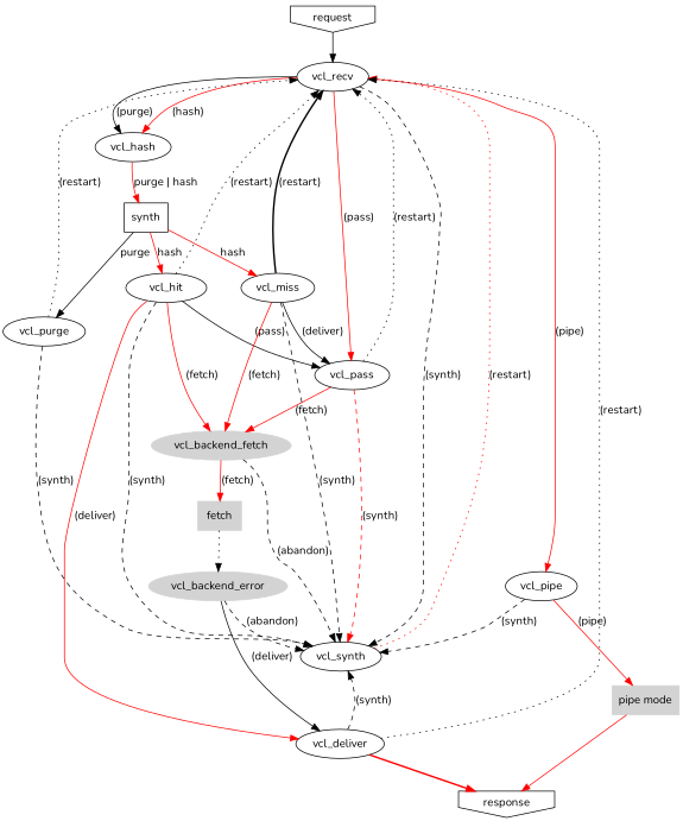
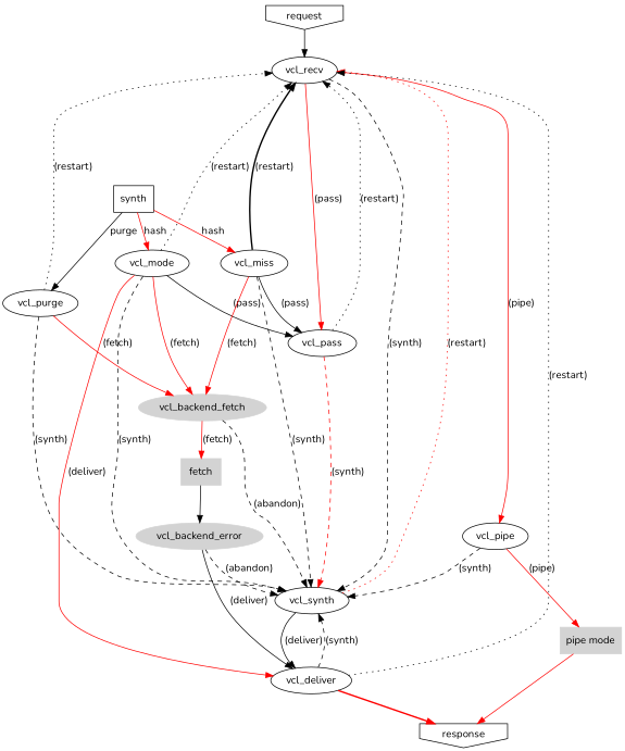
  digraph {
    fontname=Nunito
    node [fontname=Nunito]
    edge [fontname=Nunito]
    vcl_recv
-   vcl_hash
    vcl_pass
    vcl_pipe
    vcl_synth
    n6 [label=synth shape=box]
    vcl_deliver
-   vcl_hit
+   vcl_hit [label=vcl_mode]
    vcl_miss
    vcl_purge
    vcl_backend_fetch [color=lightgrey style=filled]
    fetch [color=lightgrey shape=box style=filled]
    vcl_backend_error [color=lightgrey style=filled]
    "pipe mode" [color=lightgrey shape=box style=filled]
    response [shape=invhouse]
    request [shape=invhouse]
    subgraph sub_1 {
      label="client side"
      vcl_recv
-     vcl_hash
      vcl_pass
      vcl_pipe
      vcl_synth
      n6
      vcl_deliver
      vcl_hit
      vcl_miss
      vcl_purge
    }
    subgraph sub_2 {
      label="backend side"
      vcl_backend_fetch
      fetch
      vcl_backend_error
      "pipe mode"
    }
-   vcl_recv -> vcl_hash [label="(purge)"]
-   vcl_recv -> vcl_hash [color=red label="(hash)"]
    vcl_recv -> vcl_pass [color=red label="(pass)"]
    vcl_recv -> vcl_pipe [color=red label="(pipe)"]
    vcl_recv -> vcl_synth [label="(synth)" style=dashed]
-   vcl_hash -> n6 [color=red label="purge | hash"]
    vcl_pass -> vcl_recv [label="(restart)" style=dotted]
    vcl_pass -> vcl_synth [color=red label="(synth)" style=dashed]
-   vcl_pass -> vcl_backend_fetch [color=red label="(fetch)"]
+   vcl_purge -> vcl_backend_fetch [color=red label="(fetch)"]
    vcl_pipe -> vcl_synth [label="(synth)" style=dashed]
    vcl_pipe -> "pipe mode" [color=red label="(pipe)"]
    vcl_synth -> vcl_recv [color=red label="(restart)" style=dotted]
+   vcl_synth -> vcl_deliver [label="(deliver)"]
    n6 -> vcl_hit [color=red label=hash]
    n6 -> vcl_miss [color=red label=hash]
    n6 -> vcl_purge [label=purge]
    vcl_deliver -> vcl_recv [label="(restart)" style=dotted]
    vcl_deliver -> vcl_synth [label="(synth)" style=dashed]
    vcl_deliver -> response [color=red style=bold]
    vcl_hit -> vcl_recv [label="(restart)" style=dotted]
    vcl_hit -> vcl_pass [label="(pass)"]
    vcl_hit -> vcl_synth [label="(synth)" style=dashed]
    vcl_hit -> vcl_deliver [color=red label="(deliver)"]
    vcl_hit -> vcl_backend_fetch [color=red label="(fetch)"]
    vcl_miss -> vcl_recv [label="(restart)" style=bold]
-   vcl_miss -> vcl_pass [label="(deliver)"]
+   vcl_miss -> vcl_pass [label="(pass)"]
    vcl_miss -> vcl_synth [label="(synth)" style=dashed]
    vcl_miss -> vcl_backend_fetch [color=red label="(fetch)"]
    vcl_purge -> vcl_recv [label="(restart)" style=dotted]
    vcl_purge -> vcl_synth [label="(synth)" style=dashed]
    vcl_backend_fetch -> vcl_synth [label="(abandon)" style=dashed]
    vcl_backend_fetch -> fetch [color=red label="(fetch)"]
-   fetch -> vcl_backend_error [style=dotted]
+   fetch -> vcl_backend_error
    vcl_backend_error -> vcl_synth [label="(abandon)" style=dashed]
    vcl_backend_error -> vcl_deliver [label="(deliver)"]
    "pipe mode" -> response [color=red]
    request -> vcl_recv [style=solid]
  }
